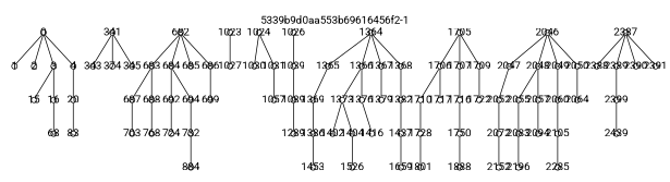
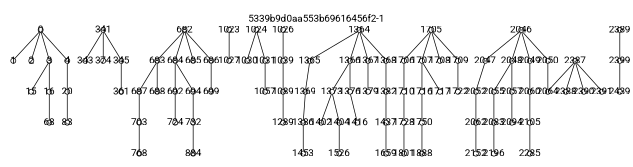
  strict graph {
    fontname=Roboto
    label="5339b9d0aa553b69616456f2-1"
    labelloc=t
    node [fixedsize=true fontname=Roboto shape=circle]
    edge [fontname=Roboto]
    0 [height=0.1 width=0.1]
    1 [height=0.1 width=0.1]
    2 [height=0.1 width=0.1]
    3 [height=0.1 width=0.1]
    4 [height=0.1 width=0.1]
    15 [height=0.1 width=0.1]
    16 [height=0.1 width=0.1]
    20 [height=0.1 width=0.1]
    68 [height=0.1 width=0.1]
    83 [height=0.1 width=0.1]
    341 [height=0.1 width=0.1]
    343 [height=0.1 width=0.1]
    n13 [height=0.1 label=374 width=0.1]
    345 [height=0.1 width=0.1]
+   361 [height=0.1 width=0.1]
    682 [height=0.1 width=0.1]
    683 [height=0.1 width=0.1]
    684 [height=0.1 width=0.1]
    685 [height=0.1 width=0.1]
    686 [height=0.1 width=0.1]
    687 [height=0.1 width=0.1]
    688 [height=0.1 width=0.1]
    692 [height=0.1 width=0.1]
    694 [height=0.1 width=0.1]
    699 [height=0.1 width=0.1]
    703 [height=0.1 width=0.1]
    724 [height=0.1 width=0.1]
    732 [height=0.1 width=0.1]
    768 [height=0.1 width=0.1]
    884 [height=0.1 width=0.1]
    1023 [height=0.1 width=0.1]
    1027 [height=0.1 width=0.1]
    1024 [height=0.1 width=0.1]
    1030 [height=0.1 width=0.1]
    1031 [height=0.1 width=0.1]
    1026 [height=0.1 width=0.1]
    1039 [height=0.1 width=0.1]
    1057 [height=0.1 width=0.1]
    1089 [height=0.1 width=0.1]
    1289 [height=0.1 width=0.1]
    1364 [height=0.1 width=0.1]
    1365 [height=0.1 width=0.1]
    1366 [height=0.1 width=0.1]
    1367 [height=0.1 width=0.1]
    1368 [height=0.1 width=0.1]
    1369 [height=0.1 width=0.1]
    1373 [height=0.1 width=0.1]
    1376 [height=0.1 width=0.1]
    1379 [height=0.1 width=0.1]
    1382 [height=0.1 width=0.1]
    1386 [height=0.1 width=0.1]
    1402 [height=0.1 width=0.1]
    1404 [height=0.1 width=0.1]
    1416 [height=0.1 width=0.1]
    1437 [height=0.1 width=0.1]
    1453 [height=0.1 width=0.1]
    1526 [height=0.1 width=0.1]
    1659 [height=0.1 width=0.1]
    1705 [height=0.1 width=0.1]
    1706 [height=0.1 width=0.1]
    1707 [height=0.1 width=0.1]
+   1708 [height=0.1 width=0.1]
    1709 [height=0.1 width=0.1]
    1710 [height=0.1 width=0.1]
    1716 [height=0.1 width=0.1]
    1717 [height=0.1 width=0.1]
    1722 [height=0.1 width=0.1]
    1728 [height=0.1 width=0.1]
    1750 [height=0.1 width=0.1]
    1801 [height=0.1 width=0.1]
    1888 [height=0.1 width=0.1]
    2046 [height=0.1 width=0.1]
    2047 [height=0.1 width=0.1]
    2048 [height=0.1 width=0.1]
    2049 [height=0.1 width=0.1]
    2050 [height=0.1 width=0.1]
    2052 [height=0.1 width=0.1]
    2055 [height=0.1 width=0.1]
    2057 [height=0.1 width=0.1]
    2060 [height=0.1 width=0.1]
    2064 [height=0.1 width=0.1]
-   2072 [height=0.1 width=0.1]
+   2072 [height=0.1 width=0.1 label=2062]
    2083 [height=0.1 width=0.1]
    2094 [height=0.1 width=0.1]
    2105 [height=0.1 width=0.1]
    2152 [height=0.1 width=0.1]
    2196 [height=0.1 width=0.1]
    2285 [height=0.1 width=0.1]
    2387 [height=0.1 width=0.1]
    2388 [height=0.1 width=0.1]
    2389 [height=0.1 width=0.1]
    2390 [height=0.1 width=0.1]
    2391 [height=0.1 width=0.1]
    2399 [height=0.1 width=0.1]
    2439 [height=0.1 width=0.1]
    0 -- 1
    0 -- 2
    0 -- 3
    0 -- 4
    3 -- 15
    3 -- 16
    4 -- 20
    16 -- 68
    20 -- 83
    341 -- 343
    341 -- n13
    341 -- 345
+   345 -- 361
    682 -- 683
    682 -- 684
    682 -- 685
    682 -- 686
    683 -- 687
    683 -- 688
    684 -- 692
    684 -- 694
    686 -- 699
    687 -- 703
    692 -- 724
    694 -- 732
-   688 -- 768
+   703 -- 768
    732 -- 884
    1023 -- 1027
    1024 -- 1030
    1024 -- 1031
    1031 -- 1057
    1026 -- 1039
    1039 -- 1089
    1089 -- 1289
    1364 -- 1365
    1364 -- 1366
    1364 -- 1367
    1364 -- 1368
    1365 -- 1369
    1366 -- 1373
    1366 -- 1376
    1367 -- 1379
    1368 -- 1382
    1369 -- 1386
    1373 -- 1402
    1373 -- 1404
    1376 -- 1416
    1382 -- 1437
    1386 -- 1453
    1404 -- 1526
    1437 -- 1659
    1705 -- 1706
    1705 -- 1707
+   1705 -- 1708
    1705 -- 1709
    1706 -- 1710
    1707 -- 1716
-   1706 -- 1717
+   1707 -- 1717
    1709 -- 1722
    1710 -- 1728
    1716 -- 1750
    1728 -- 1801
    1750 -- 1888
    2046 -- 2047
    2046 -- 2048
    2046 -- 2049
    2046 -- 2050
    2047 -- 2052
    2048 -- 2055
    2048 -- 2057
    2049 -- 2060
    2050 -- 2064
    2052 -- 2072
    2055 -- 2083
    2057 -- 2094
    2060 -- 2105
    2072 -- 2152
    2083 -- 2196
    2105 -- 2285
    2387 -- 2388
-   2387 -- 2389
+   2387 -- 2064
    2387 -- 2390
    2387 -- 2391
    2389 -- 2399
    2399 -- 2439
  }
